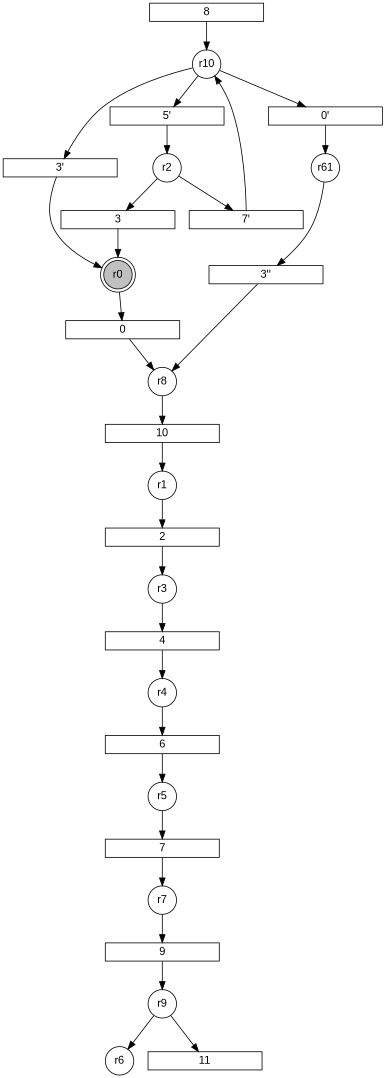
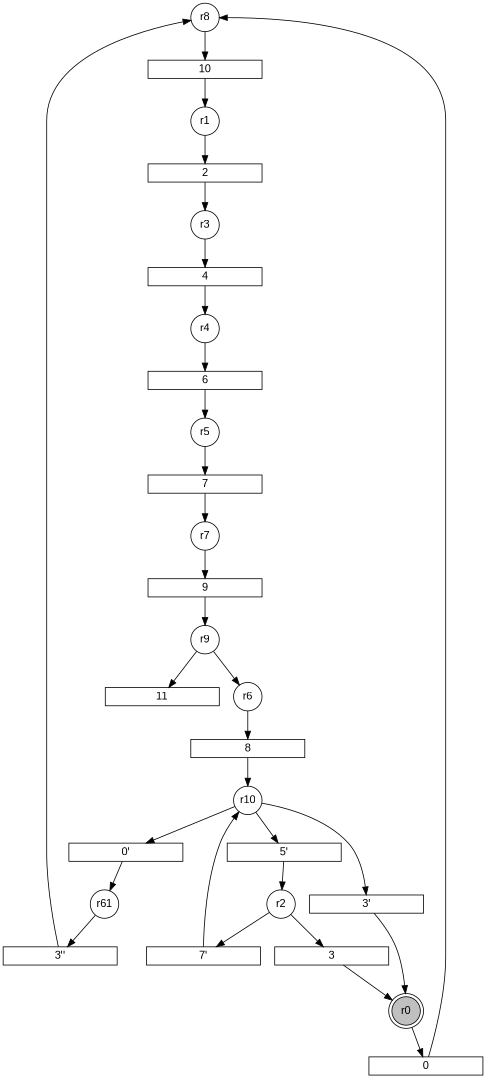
  digraph {
    fontname="Liberation Sans"
    node [fontname="Liberation Sans" shape=rect forcelabels=false]
    edge [fontname="Liberation Sans"]
    r8 [fixedsize=2 shape=circle forcelabels=""]
    r1 [fixedsize=2 shape=circle forcelabels=""]
    n3 [fixedsize=2 label=r61 shape=circle forcelabels=""]
    r3 [fixedsize=2 shape=circle forcelabels=""]
    r10 [fixedsize=2 shape=circle forcelabels=""]
    r4 [fixedsize=2 shape=circle forcelabels=""]
    r2 [fixedsize=2 shape=circle forcelabels=""]
    r5 [fixedsize=2 shape=circle forcelabels=""]
    r7 [fixedsize=2 shape=circle forcelabels=""]
    r6 [fixedsize=2 shape=circle forcelabels=""]
    r9 [fixedsize=2 shape=circle forcelabels=""]
    r0 [color=black fillcolor=gray fixedsize=2 shape=doublecircle style=filled forcelabels=""]
    n13 [height=0.2 label="7'" width=2]
    n14 [height=0.2 label="3'" width=2]
    n15 [height=0.2 label="5'" width=2]
    n16 [height=0.2 label="0'" width=2]
    n17 [height=0.2 label="3''" width=2]
    0 [height=0.2 width=2]
    2 [height=0.2 width=2]
    3 [height=0.2 width=2]
    4 [height=0.2 width=2]
    6 [height=0.2 width=2]
    7 [height=0.2 width=2]
    8 [height=0.2 width=2]
    9 [height=0.2 width=2]
    10 [height=0.2 width=2]
    11 [height=0.2 width=2]
    subgraph sub_1 {
      r8
      r1
      n3
      r3
      r10
      r4
      r2
      r5
      r7
      r6
      r9
    }
    subgraph sub_2 {
      r0
    }
    subgraph sub_3 {
      n13
      n14
      n15
      n16
      n17
      0
      2
      3
      4
      6
      7
      8
      9
      10
      11
    }
    r8 -> 10
    r1 -> 2
    n3 -> n17
    r3 -> 4
    r10 -> n14
    r10 -> n15
    r10 -> n16
    r4 -> 6
    r2 -> n13
    r2 -> 3
    r5 -> 7
    r7 -> 9
+   r6 -> 8
    r9 -> r6
    r9 -> 11
    r0 -> 0
    n13 -> r10
    n14 -> r0
    n15 -> r2
    n16 -> n3
    n17 -> r8
    0 -> r8
    2 -> r3
    3 -> r0
    4 -> r4
    6 -> r5
    7 -> r7
    8 -> r10
    9 -> r9
    10 -> r1
  }
